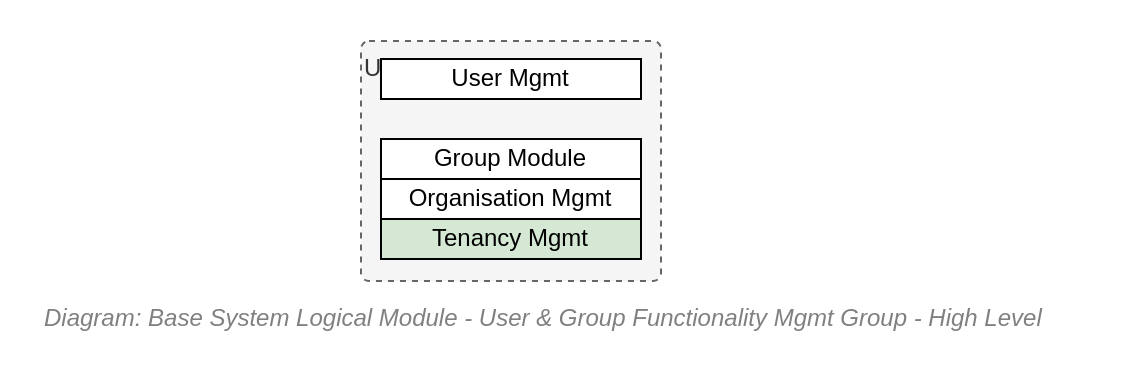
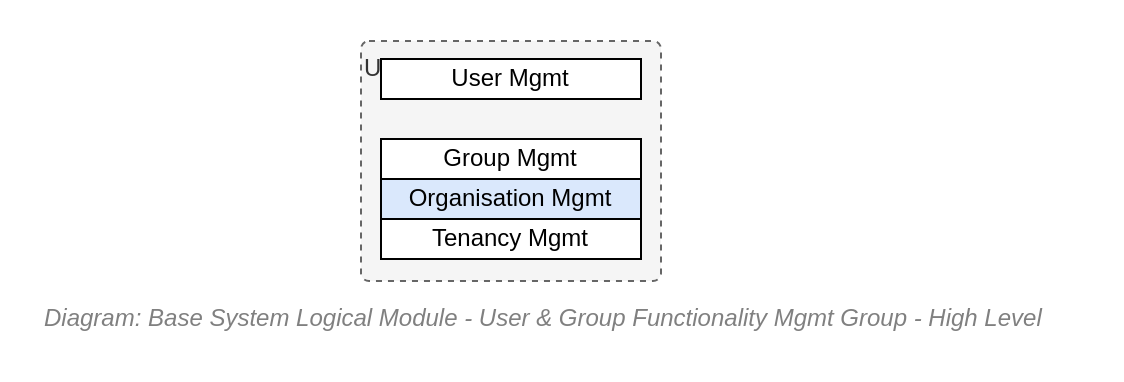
  <mxCell id="0" />
  <mxCell id="1" parent="0" />
  <mxCell id="2" value="Users &amp;amp; Groups" style="rounded=1;whiteSpace=wrap;html=1;strokeWidth=1;fillColor=#f5f5f5;dashed=1;absoluteArcSize=1;arcSize=8;container=1;collapsible=0;recursiveResize=0;align=left;verticalAlign=top;strokeColor=#666666;fontColor=#333333;" vertex="1" parent="1"><mxGeometry x="180" y="20" width="150" height="120" as="geometry" /></mxCell>
  <mxCell id="3" value="User Mgmt" style="rounded=0;whiteSpace=wrap;html=1;" vertex="1" parent="1"><mxGeometry x="190" y="29" width="130" height="20" as="geometry" /></mxCell>
- <mxCell id="4" value="Group Module" style="rounded=0;whiteSpace=wrap;html=1;" vertex="1" parent="1"><mxGeometry x="190" y="69" width="130" height="20" as="geometry" /></mxCell>
- <mxCell id="5" value="Organisation Mgmt" style="rounded=0;whiteSpace=wrap;html=1;" vertex="1" parent="1"><mxGeometry x="190" y="89" width="130" height="20" as="geometry" /></mxCell>
- <mxCell id="6" value="Tenancy Mgmt" style="rounded=0;whiteSpace=wrap;html=1;fillColor=#d5e8d4;" vertex="1" parent="1"><mxGeometry x="190" y="109" width="130" height="20" as="geometry" /></mxCell>
+ <mxCell id="4" value="Group Mgmt" style="rounded=0;whiteSpace=wrap;html=1;" vertex="1" parent="1"><mxGeometry x="190" y="69" width="130" height="20" as="geometry" /></mxCell>
+ <mxCell id="5" value="Organisation Mgmt" style="rounded=0;whiteSpace=wrap;html=1;fillColor=#dae8fc;" vertex="1" parent="1"><mxGeometry x="190" y="89" width="130" height="20" as="geometry" /></mxCell>
+ <mxCell id="6" value="Tenancy Mgmt" style="rounded=0;whiteSpace=wrap;html=1;" vertex="1" parent="1"><mxGeometry x="190" y="109" width="130" height="20" as="geometry" /></mxCell>
  <mxCell id="7" value="&lt;font style=&quot;font-size: 12px&quot;&gt;Diagram: Base System Logical Module - User &amp;amp; Group Functionality Mgmt Group - High Level&lt;/font&gt;" style="text;strokeColor=none;fillColor=none;html=1;fontSize=12;fontStyle=2;verticalAlign=middle;align=left;shadow=0;glass=0;comic=0;opacity=30;fontColor=#808080;strokeWidth=1;" vertex="1" parent="1"><mxGeometry x="20" y="149" width="520" height="20" as="geometry" /></mxCell>
